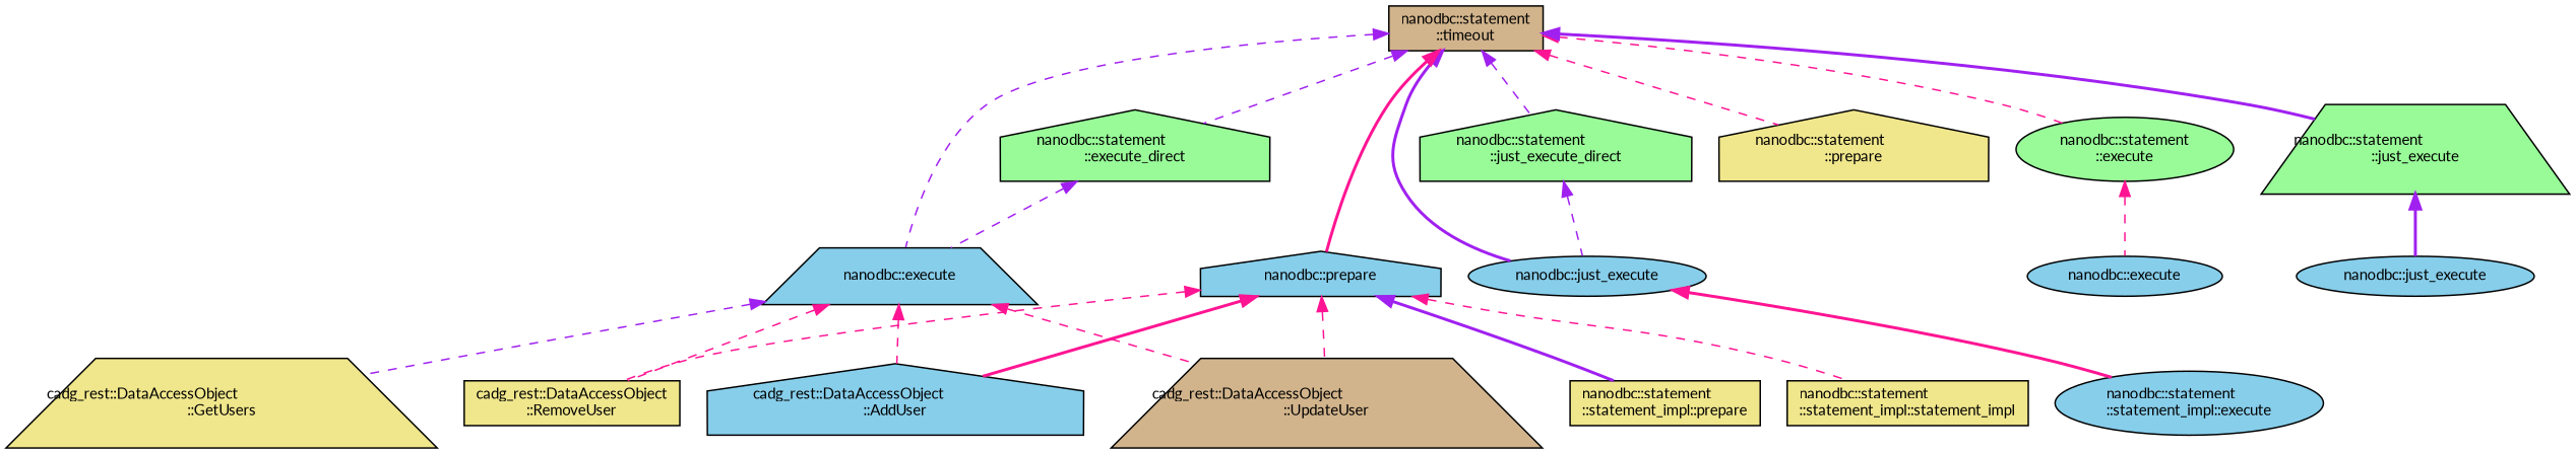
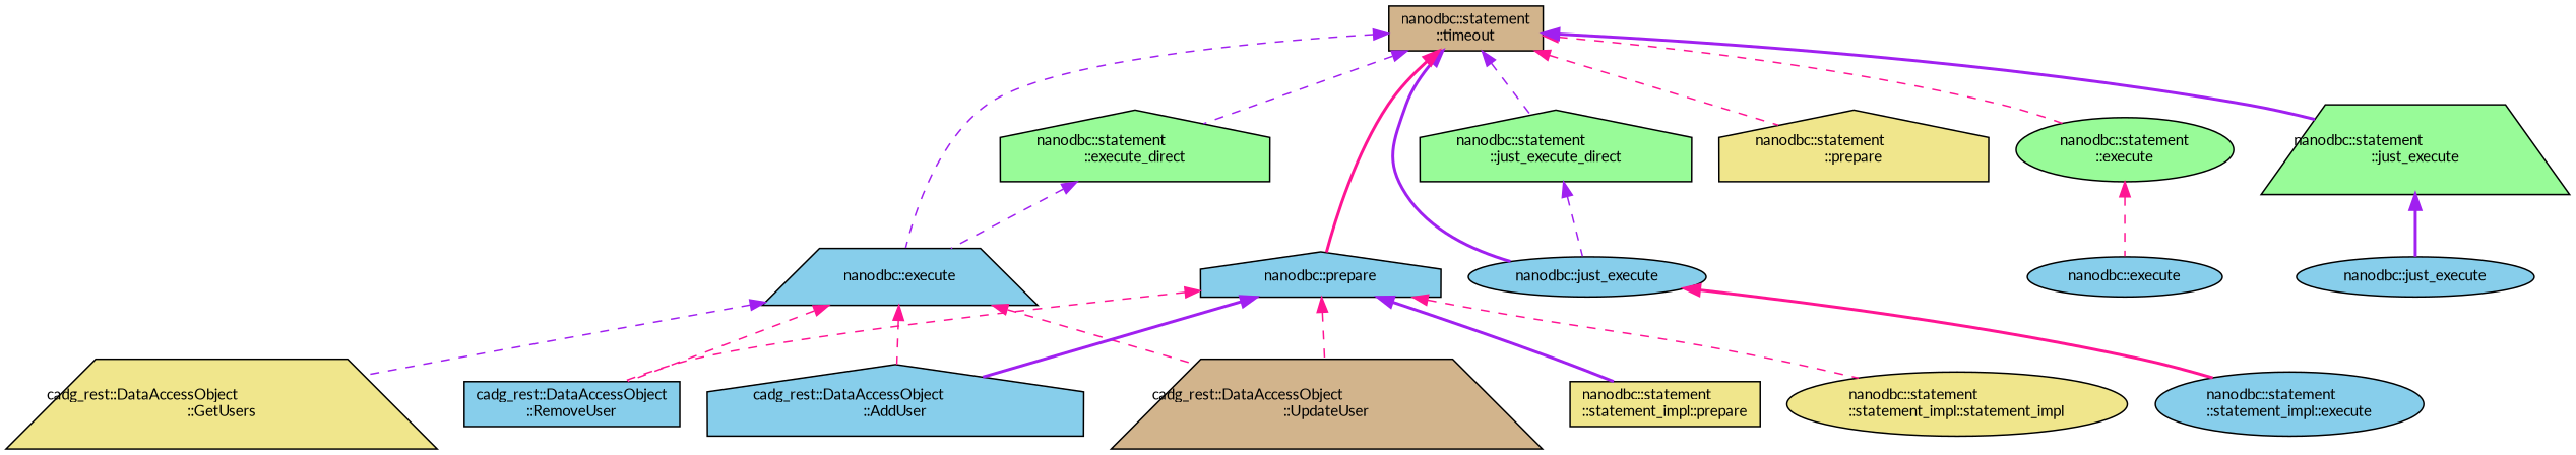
  digraph {
    fontname=Lato
    rankdir=TB
    node [color=black fillcolor=skyblue fontname=Lato fontsize=10 shape=ellipse style=filled]
    edge [color=deeppink dir=back fontname=Lato fontsize=10 labelfontname=Helvetica labelfontsize=10 style=dashed]
    n1 [fillcolor=tan fontcolor=black height=0.2 label="nanodbc::statement\l::timeout" shape=box width=0.4]
    n2 [height=0.2 label="nanodbc::execute" shape=trapezium width=0.4]
    n3 [height=0.2 label="nanodbc::just_execute" width=0.4]
    n4 [height=0.2 label="nanodbc::prepare" shape=house width=0.4]
    n5 [fillcolor=khaki height=0.2 label="nanodbc::statement\l::prepare" shape=house width=0.4]
    n6 [fillcolor=palegreen height=0.2 label="nanodbc::statement\l::execute_direct" shape=house width=0.4]
    n7 [fillcolor=palegreen height=0.2 label="nanodbc::statement\l::just_execute_direct" shape=house width=0.4]
    n8 [fillcolor=palegreen height=0.2 label="nanodbc::statement\l::execute" width=0.4]
    n9 [fillcolor=palegreen height=0.2 label="nanodbc::statement\l::just_execute" shape=trapezium width=0.4]
    n10 [fillcolor=khaki height=0.2 label="cadg_rest::DataAccessObject\l::GetUsers" shape=trapezium width=0.4]
-   n11 [fillcolor=khaki height=0.2 label="cadg_rest::DataAccessObject\l::RemoveUser" shape=box width=0.4]
+   n11 [height=0.2 label="cadg_rest::DataAccessObject\l::RemoveUser" shape=box width=0.4]
    n12 [height=0.2 label="cadg_rest::DataAccessObject\l::AddUser" shape=house width=0.4]
    n13 [fillcolor=tan height=0.2 label="cadg_rest::DataAccessObject\l::UpdateUser" shape=trapezium width=0.4]
    n14 [height=0.2 label="nanodbc::statement\l::statement_impl::execute" width=0.4]
-   n15 [fillcolor=khaki height=0.2 label="nanodbc::statement\l::statement_impl::statement_impl" shape=box width=0.4]
+   n15 [fillcolor=khaki height=0.2 label="nanodbc::statement\l::statement_impl::statement_impl" width=0.4]
    n16 [fillcolor=khaki height=0.2 label="nanodbc::statement\l::statement_impl::prepare" shape=box width=0.4]
    n17 [height=0.2 label="nanodbc::execute" width=0.4]
    n18 [height=0.2 label="nanodbc::just_execute" width=0.4]
    n1 -> n2 [color=purple]
    n1 -> n3 [color=purple style=bold]
    n1 -> n4 [style=bold]
    n1 -> n5
    n1 -> n6 [color=purple]
    n1 -> n7 [color=purple]
    n1 -> n8
    n1 -> n9 [color=purple style=bold]
    n2 -> n10 [color=purple]
    n2 -> n11
    n2 -> n12
    n2 -> n13
    n3 -> n14 [style=bold]
    n4 -> n11
-   n4 -> n12 [style=bold]
+   n4 -> n12 [color=purple style=bold]
    n4 -> n13
    n4 -> n15
    n4 -> n16 [color=purple style=bold]
    n6 -> n2 [color=purple]
    n7 -> n3 [color=purple]
    n8 -> n17
    n9 -> n18 [color=purple style=bold]
  }
